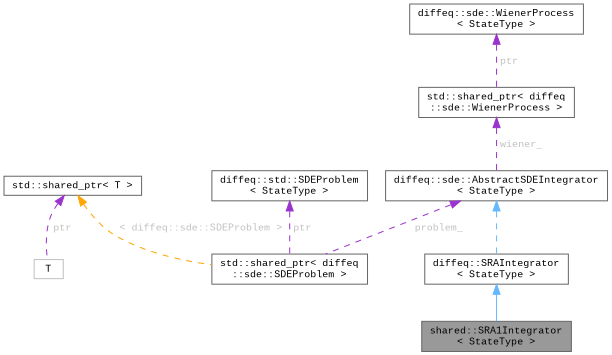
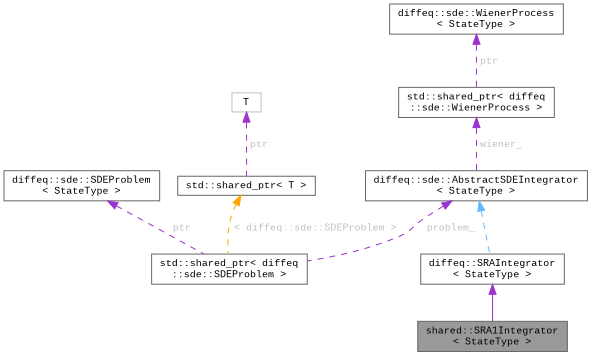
  digraph {
    fontname="Liberation Mono"
    rankdir=TB
    node [color=gray40 fillcolor=white fontname="Liberation Mono" fontsize=10 shape=box style=filled]
    edge [color=darkorchid3 dir=back fontname="Liberation Mono" fontsize=10 labelfontname=Helvetica labelfontsize=10 style=dashed fontcolor=grey]
    n1 [fillcolor=grey60 fontcolor=black height=0.2 label="shared::SRA1Integrator\l\< StateType \>" width=0.4]
    n2 [height=0.2 label="diffeq::SRAIntegrator\l\< StateType \>" width=0.4]
    n3 [height=0.2 label="diffeq::sde::AbstractSDEIntegrator\l\< StateType \>" width=0.4]
    n4 [height=0.2 label="std::shared_ptr\< diffeq\l::sde::SDEProblem \>" width=0.4]
-   n5 [height=0.2 label="diffeq::std::SDEProblem\l\< StateType \>" width=0.4]
+   n5 [height=0.2 label="diffeq::sde::SDEProblem\l\< StateType \>" width=0.4]
    n6 [height=0.2 label="std::shared_ptr\< T \>" width=0.4]
    n7 [height=0.2 label="std::shared_ptr\< diffeq\l::sde::WienerProcess \>" width=0.4]
    n8 [color=grey75 height=0.2 label=T width=0.4]
    n9 [height=0.2 label="diffeq::sde::WienerProcess\l\< StateType \>" width=0.4]
-   n2 -> n1 [color=steelblue1 style=solid fontcolor=""]
+   n2 -> n1 [style=solid fontcolor=""]
    n3 -> n2 [color=steelblue1 fontcolor=""]
    n3 -> n4 [label=<<TABLE CELLBORDER="0" BORDER="0"><TR><TD VALIGN="top" ALIGN="LEFT" CELLPADDING="1" CELLSPACING="0">problem_</TD></TR> </TABLE>>]
    n5 -> n4 [label=<<TABLE CELLBORDER="0" BORDER="0"><TR><TD VALIGN="top" ALIGN="LEFT" CELLPADDING="1" CELLSPACING="0">ptr</TD></TR> </TABLE>>]
    n6 -> n4 [color=orange label=<<TABLE CELLBORDER="0" BORDER="0"><TR><TD VALIGN="top" ALIGN="LEFT" CELLPADDING="1" CELLSPACING="0">&lt; diffeq::sde::SDEProblem &gt;</TD></TR> </TABLE>>]
    n7 -> n3 [label=<<TABLE CELLBORDER="0" BORDER="0"><TR><TD VALIGN="top" ALIGN="LEFT" CELLPADDING="1" CELLSPACING="0">wiener_</TD></TR> </TABLE>>]
-   n6 -> n8 [label=<<TABLE CELLBORDER="0" BORDER="0"><TR><TD VALIGN="top" ALIGN="LEFT" CELLPADDING="1" CELLSPACING="0">ptr</TD></TR> </TABLE>>]
+   n8 -> n6 [label=<<TABLE CELLBORDER="0" BORDER="0"><TR><TD VALIGN="top" ALIGN="LEFT" CELLPADDING="1" CELLSPACING="0">ptr</TD></TR> </TABLE>>]
    n9 -> n7 [label=<<TABLE CELLBORDER="0" BORDER="0"><TR><TD VALIGN="top" ALIGN="LEFT" CELLPADDING="1" CELLSPACING="0">ptr</TD></TR> </TABLE>>]
  }
